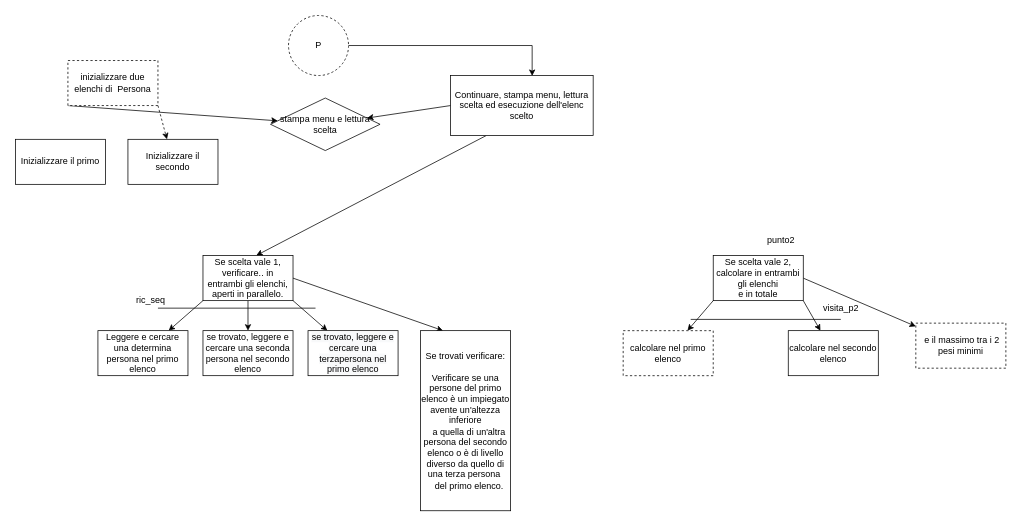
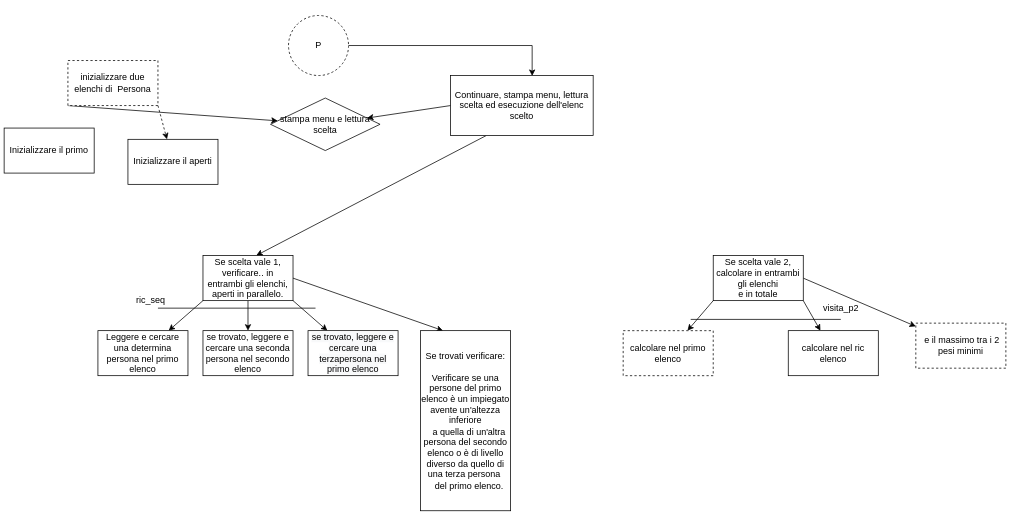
  <mxCell id="0" />
  <mxCell id="1" parent="0" />
  <mxCell id="2" style="edgeStyle=orthogonalEdgeStyle;rounded=0;orthogonalLoop=1;jettySize=auto;html=1;exitX=1;exitY=0.5;exitDx=0;exitDy=0;entryX=0.572;entryY=0.007;entryDx=0;entryDy=0;entryPerimeter=0;" parent="1" source="3" target="11" edge="1"><mxGeometry relative="1" as="geometry" /></mxCell>
  <mxCell id="3" value="P" style="ellipse;whiteSpace=wrap;html=1;aspect=fixed;dashed=1;" parent="1" vertex="1"><mxGeometry x="384" y="20" width="80" height="80" as="geometry" /></mxCell>
  <mxCell id="4" style="edgeStyle=none;rounded=0;orthogonalLoop=1;jettySize=auto;html=1;exitX=0;exitY=1;exitDx=0;exitDy=0;" parent="1" source="6" target="12" edge="1"><mxGeometry relative="1" as="geometry" /></mxCell>
  <mxCell id="5" style="edgeStyle=none;rounded=0;orthogonalLoop=1;jettySize=auto;html=1;exitX=1;exitY=1;exitDx=0;exitDy=0;dashed=1;" parent="1" source="6" target="8" edge="1"><mxGeometry relative="1" as="geometry" /></mxCell>
  <mxCell id="6" value="inizializzare due elenchi di&amp;nbsp; Persona" style="rounded=0;whiteSpace=wrap;html=1;dashed=1;" parent="1" vertex="1"><mxGeometry x="90" y="80" width="120" height="60" as="geometry" /></mxCell>
- <mxCell id="7" value="Inizializzare il primo" style="rounded=0;whiteSpace=wrap;html=1;" parent="1" vertex="1"><mxGeometry x="20" y="185" width="120" height="60" as="geometry" /></mxCell>
- <mxCell id="8" value="Inizializzare il secondo" style="rounded=0;whiteSpace=wrap;html=1;" parent="1" vertex="1"><mxGeometry x="170" y="185" width="120" height="60" as="geometry" /></mxCell>
+ <mxCell id="7" value="Inizializzare il primo" style="rounded=0;whiteSpace=wrap;html=1;" parent="1" vertex="1"><mxGeometry x="5" y="170" width="120" height="60" as="geometry" /></mxCell>
+ <mxCell id="8" value="Inizializzare il aperti" style="rounded=0;whiteSpace=wrap;html=1;" parent="1" vertex="1"><mxGeometry x="170" y="185" width="120" height="60" as="geometry" /></mxCell>
  <mxCell id="9" style="edgeStyle=none;rounded=0;orthogonalLoop=1;jettySize=auto;html=1;exitX=0;exitY=0.5;exitDx=0;exitDy=0;" parent="1" source="11" target="12" edge="1"><mxGeometry relative="1" as="geometry" /></mxCell>
  <mxCell id="10" style="edgeStyle=none;rounded=0;orthogonalLoop=1;jettySize=auto;html=1;exitX=0.25;exitY=1;exitDx=0;exitDy=0;entryX=0.592;entryY=-0.003;entryDx=0;entryDy=0;entryPerimeter=0;" parent="1" source="11" target="17" edge="1"><mxGeometry relative="1" as="geometry" /></mxCell>
  <mxCell id="11" value="Continuare, stampa menu, lettura scelta ed esecuzione dell'elenc scelto" style="rounded=0;whiteSpace=wrap;html=1;" parent="1" vertex="1"><mxGeometry x="600" y="100" width="190" height="80" as="geometry" /></mxCell>
  <mxCell id="12" value="stampa menu e lettura scelta" style="rhombus;whiteSpace=wrap;html=1;" parent="1" vertex="1"><mxGeometry x="360" y="130" width="146" height="70" as="geometry" /></mxCell>
  <mxCell id="13" style="edgeStyle=none;rounded=0;orthogonalLoop=1;jettySize=auto;html=1;exitX=0;exitY=1;exitDx=0;exitDy=0;" parent="1" source="17" target="18" edge="1"><mxGeometry relative="1" as="geometry" /></mxCell>
  <mxCell id="14" style="edgeStyle=none;rounded=0;orthogonalLoop=1;jettySize=auto;html=1;exitX=0.5;exitY=1;exitDx=0;exitDy=0;" parent="1" source="17" target="19" edge="1"><mxGeometry relative="1" as="geometry" /></mxCell>
  <mxCell id="15" style="edgeStyle=none;rounded=0;orthogonalLoop=1;jettySize=auto;html=1;exitX=1;exitY=1;exitDx=0;exitDy=0;" parent="1" source="17" target="20" edge="1"><mxGeometry relative="1" as="geometry" /></mxCell>
  <mxCell id="16" style="edgeStyle=none;rounded=0;orthogonalLoop=1;jettySize=auto;html=1;exitX=1;exitY=0.5;exitDx=0;exitDy=0;entryX=0.25;entryY=0;entryDx=0;entryDy=0;" parent="1" source="17" target="21" edge="1"><mxGeometry relative="1" as="geometry" /></mxCell>
  <mxCell id="17" value="Se scelta vale 1, verificare.. in entrambi gli elenchi, aperti in parallelo." style="whiteSpace=wrap;html=1;" parent="1" vertex="1"><mxGeometry x="270" y="340" width="120" height="60" as="geometry" /></mxCell>
  <mxCell id="18" value="Leggere e cercare una determina persona nel primo elenco" style="whiteSpace=wrap;html=1;" parent="1" vertex="1"><mxGeometry x="130" y="440" width="120" height="60" as="geometry" /></mxCell>
  <mxCell id="19" value="se trovato, leggere e cercare una seconda persona nel secondo elenco" style="whiteSpace=wrap;html=1;" parent="1" vertex="1"><mxGeometry x="270" y="440" width="120" height="60" as="geometry" /></mxCell>
  <mxCell id="20" value="&lt;span style=&quot;color: rgb(0 , 0 , 0) ; font-family: &amp;#34;helvetica&amp;#34; ; font-size: 12px ; font-style: normal ; font-weight: 400 ; letter-spacing: normal ; text-align: center ; text-indent: 0px ; text-transform: none ; word-spacing: 0px ; background-color: rgb(248 , 249 , 250) ; display: inline ; float: none&quot;&gt;se trovato, leggere e cercare una terzapersona nel primo elenco&lt;/span&gt;" style="whiteSpace=wrap;html=1;" parent="1" vertex="1"><mxGeometry x="410" y="440" width="120" height="60" as="geometry" /></mxCell>
  <mxCell id="21" value="Se trovati verificare:&lt;br&gt;&lt;br&gt;&lt;div&gt;Verificare se una persone del primo elenco è un impiegato avente un'altezza inferiore&lt;/div&gt;&lt;div&gt;&amp;nbsp; &amp;nbsp;a quella di un'altra persona del secondo elenco o è di livello diverso da quello di una terza persona&amp;nbsp;&lt;/div&gt;&lt;div&gt;&amp;nbsp; &amp;nbsp;del primo elenco.&lt;/div&gt;" style="whiteSpace=wrap;html=1;" parent="1" vertex="1"><mxGeometry x="560" y="440" width="120" height="240" as="geometry" /></mxCell>
  <mxCell id="22" value="" style="endArrow=none;html=1;" parent="1" edge="1"><mxGeometry width="50" height="50" relative="1" as="geometry"><mxPoint x="210" y="410" as="sourcePoint" /><mxPoint x="420" y="410" as="targetPoint" /></mxGeometry></mxCell>
  <mxCell id="23" value="ric_seq" style="text;html=1;align=center;verticalAlign=middle;resizable=0;points=[];autosize=1;" parent="1" vertex="1"><mxGeometry x="175" y="390" width="50" height="20" as="geometry" /></mxCell>
  <mxCell id="24" style="rounded=0;orthogonalLoop=1;jettySize=auto;html=1;exitX=0;exitY=1;exitDx=0;exitDy=0;" edge="1" parent="1" source="27" target="28"><mxGeometry relative="1" as="geometry" /></mxCell>
  <mxCell id="25" style="edgeStyle=none;rounded=0;orthogonalLoop=1;jettySize=auto;html=1;exitX=1;exitY=1;exitDx=0;exitDy=0;" edge="1" parent="1" source="27" target="29"><mxGeometry relative="1" as="geometry" /></mxCell>
  <mxCell id="26" style="edgeStyle=none;rounded=0;orthogonalLoop=1;jettySize=auto;html=1;exitX=1;exitY=0.5;exitDx=0;exitDy=0;" edge="1" parent="1" source="27" target="33"><mxGeometry relative="1" as="geometry" /></mxCell>
  <mxCell id="27" value="Se scelta vale 2, calcolare in entrambi gli elenchi&lt;br&gt;e in totale" style="whiteSpace=wrap;html=1;" vertex="1" parent="1"><mxGeometry x="950" y="340" width="120" height="60" as="geometry" /></mxCell>
  <mxCell id="28" value="calcolare nel primo elenco" style="whiteSpace=wrap;html=1;dashed=1;" vertex="1" parent="1"><mxGeometry x="830" y="440" width="120" height="60" as="geometry" /></mxCell>
- <mxCell id="29" value="calcolare nel secondo elenco" style="whiteSpace=wrap;html=1;" vertex="1" parent="1"><mxGeometry x="1050" y="440" width="120" height="60" as="geometry" /></mxCell>
+ <mxCell id="29" value="calcolare nel ric elenco" style="whiteSpace=wrap;html=1;" vertex="1" parent="1"><mxGeometry x="1050" y="440" width="120" height="60" as="geometry" /></mxCell>
  <mxCell id="30" value="" style="endArrow=none;html=1;" edge="1" parent="1"><mxGeometry width="50" height="50" relative="1" as="geometry"><mxPoint x="920" y="425" as="sourcePoint" /><mxPoint x="1120" y="425" as="targetPoint" /></mxGeometry></mxCell>
  <mxCell id="31" value="visita_p2" style="text;html=1;align=center;verticalAlign=middle;resizable=0;points=[];autosize=1;" vertex="1" parent="1"><mxGeometry x="1090" y="400" width="60" height="20" as="geometry" /></mxCell>
- <mxCell id="32" value="punto2" style="text;html=1;align=center;verticalAlign=middle;resizable=0;points=[];autosize=1;" vertex="1" parent="1"><mxGeometry x="1015" y="310" width="50" height="20" as="geometry" /></mxCell>
  <mxCell id="33" value="&amp;nbsp;e il massimo tra i 2 pesi minimi" style="whiteSpace=wrap;html=1;dashed=1;" vertex="1" parent="1"><mxGeometry x="1220" y="430" width="120" height="60" as="geometry" /></mxCell>
